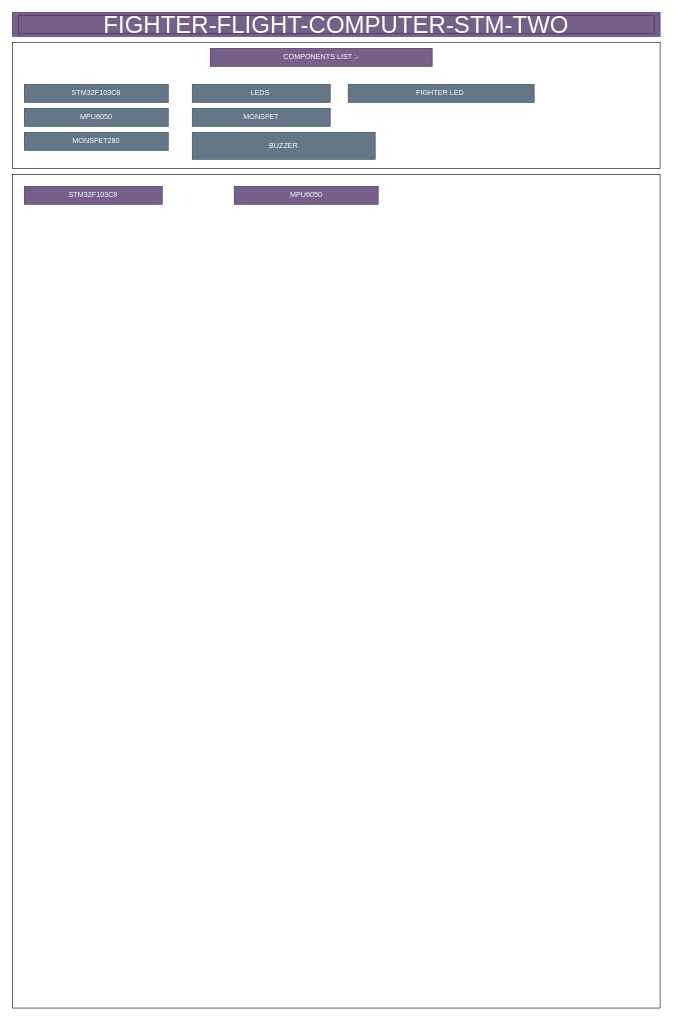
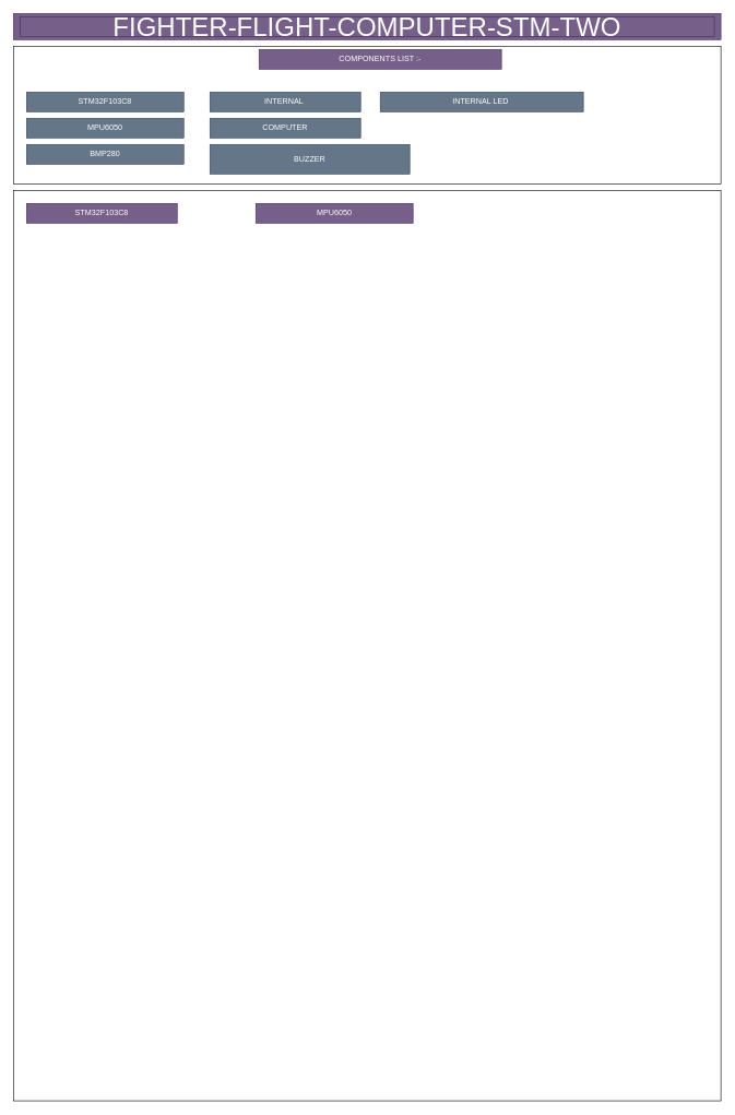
  <mxCell id="0" />
  <mxCell id="1" parent="0" />
  <mxCell id="2" value="" style="rounded=0;whiteSpace=wrap;html=1;fillColor=#76608a;fontColor=#ffffff;strokeColor=#432D57;" vertex="1" parent="1"><mxGeometry x="20" y="20" width="1080" height="40" as="geometry" /></mxCell>
  <mxCell id="3" value="FIGHTER-FLIGHT-COMPUTER-STM-TWO" style="text;html=1;strokeColor=#432D57;fillColor=#76608a;align=center;verticalAlign=middle;whiteSpace=wrap;rounded=0;fontColor=#ffffff;fontSize=40;" vertex="1" parent="1"><mxGeometry x="30" y="25" width="1060" height="30" as="geometry" /></mxCell>
  <mxCell id="4" value="" style="rounded=0;whiteSpace=wrap;html=1;fontSize=12;" vertex="1" parent="1"><mxGeometry x="20" y="70" width="1080" height="210" as="geometry" /></mxCell>
- <mxCell id="5" value="COMPONENTS LIST :-" style="text;html=1;strokeColor=#432D57;fillColor=#76608a;align=center;verticalAlign=middle;whiteSpace=wrap;rounded=0;fontSize=12;fontColor=#ffffff;" vertex="1" parent="1"><mxGeometry x="350" y="80" width="370" height="30" as="geometry" /></mxCell>
+ <mxCell id="5" value="COMPONENTS LIST :-" style="text;html=1;strokeColor=#432D57;fillColor=#76608a;align=center;verticalAlign=middle;whiteSpace=wrap;rounded=0;fontSize=12;fontColor=#ffffff;" vertex="1" parent="1"><mxGeometry x="395" y="75" width="370" height="30" as="geometry" /></mxCell>
  <mxCell id="6" value="STM32F103C8" style="text;html=1;strokeColor=#314354;fillColor=#647687;align=center;verticalAlign=middle;whiteSpace=wrap;rounded=0;fontSize=12;fontColor=#ffffff;" vertex="1" parent="1"><mxGeometry x="40" y="140" width="240" height="30" as="geometry" /></mxCell>
  <mxCell id="7" value="MPU6050" style="text;html=1;strokeColor=#314354;fillColor=#647687;align=center;verticalAlign=middle;whiteSpace=wrap;rounded=0;fontSize=12;fontColor=#ffffff;" vertex="1" parent="1"><mxGeometry x="40" y="180" width="240" height="30" as="geometry" /></mxCell>
- <mxCell id="8" value="MONSFET280" style="text;html=1;strokeColor=#314354;fillColor=#647687;align=center;verticalAlign=middle;whiteSpace=wrap;rounded=0;fontSize=12;fontColor=#ffffff;" vertex="1" parent="1"><mxGeometry x="40" y="220" width="240" height="30" as="geometry" /></mxCell>
- <mxCell id="9" value="LEDS&amp;nbsp;" style="text;html=1;strokeColor=#314354;fillColor=#647687;align=center;verticalAlign=middle;whiteSpace=wrap;rounded=0;fontSize=12;fontColor=#ffffff;" vertex="1" parent="1"><mxGeometry x="320" y="140" width="230" height="30" as="geometry" /></mxCell>
- <mxCell id="10" value="MONSFET" style="text;html=1;strokeColor=#314354;fillColor=#647687;align=center;verticalAlign=middle;whiteSpace=wrap;rounded=0;fontSize=12;fontColor=#ffffff;" vertex="1" parent="1"><mxGeometry x="320" y="180" width="230" height="30" as="geometry" /></mxCell>
+ <mxCell id="8" value="BMP280" style="text;html=1;strokeColor=#314354;fillColor=#647687;align=center;verticalAlign=middle;whiteSpace=wrap;rounded=0;fontSize=12;fontColor=#ffffff;" vertex="1" parent="1"><mxGeometry x="40" y="220" width="240" height="30" as="geometry" /></mxCell>
+ <mxCell id="9" value="INTERNAL&amp;nbsp;" style="text;html=1;strokeColor=#314354;fillColor=#647687;align=center;verticalAlign=middle;whiteSpace=wrap;rounded=0;fontSize=12;fontColor=#ffffff;" vertex="1" parent="1"><mxGeometry x="320" y="140" width="230" height="30" as="geometry" /></mxCell>
+ <mxCell id="10" value="COMPUTER" style="text;html=1;strokeColor=#314354;fillColor=#647687;align=center;verticalAlign=middle;whiteSpace=wrap;rounded=0;fontSize=12;fontColor=#ffffff;" vertex="1" parent="1"><mxGeometry x="320" y="180" width="230" height="30" as="geometry" /></mxCell>
  <mxCell id="11" value="BUZZER" style="text;html=1;strokeColor=#314354;fillColor=#647687;align=center;verticalAlign=middle;whiteSpace=wrap;rounded=0;fontSize=12;fontColor=#ffffff;" vertex="1" parent="1"><mxGeometry x="320" y="220" width="305" height="45" as="geometry" /></mxCell>
- <mxCell id="12" value="FIGHTER LED&amp;nbsp;" style="text;html=1;strokeColor=#314354;fillColor=#647687;align=center;verticalAlign=middle;whiteSpace=wrap;rounded=0;fontSize=12;fontColor=#ffffff;" vertex="1" parent="1"><mxGeometry x="580" y="140" width="310" height="30" as="geometry" /></mxCell>
+ <mxCell id="12" value="INTERNAL LED&amp;nbsp;" style="text;html=1;strokeColor=#314354;fillColor=#647687;align=center;verticalAlign=middle;whiteSpace=wrap;rounded=0;fontSize=12;fontColor=#ffffff;" vertex="1" parent="1"><mxGeometry x="580" y="140" width="310" height="30" as="geometry" /></mxCell>
  <mxCell id="13" value="" style="rounded=0;whiteSpace=wrap;html=1;fontSize=12;" vertex="1" parent="1"><mxGeometry x="20" y="290" width="1080" height="1390" as="geometry" /></mxCell>
  <mxCell id="14" value="STM32F103C8" style="text;html=1;strokeColor=#432D57;fillColor=#76608a;align=center;verticalAlign=middle;whiteSpace=wrap;rounded=0;fontSize=12;fontColor=#ffffff;" vertex="1" parent="1"><mxGeometry x="40" y="310" width="230" height="30" as="geometry" /></mxCell>
  <mxCell id="15" value="MPU6050" style="text;html=1;strokeColor=#432D57;fillColor=#76608a;align=center;verticalAlign=middle;whiteSpace=wrap;rounded=0;fontSize=12;fontColor=#ffffff;" vertex="1" parent="1"><mxGeometry x="390" y="310" width="240" height="30" as="geometry" /></mxCell>
